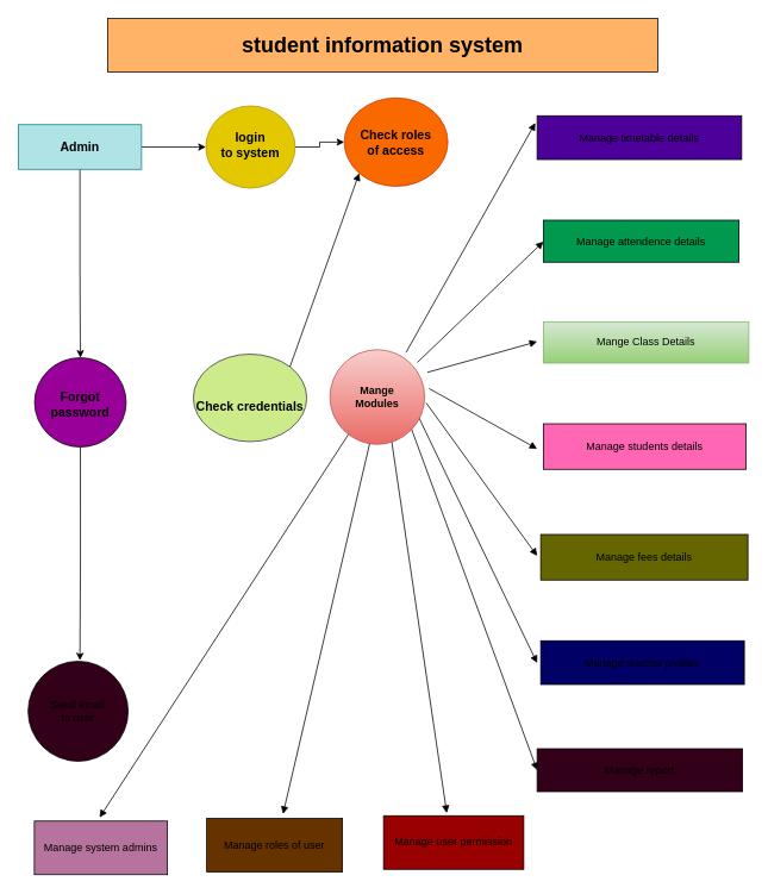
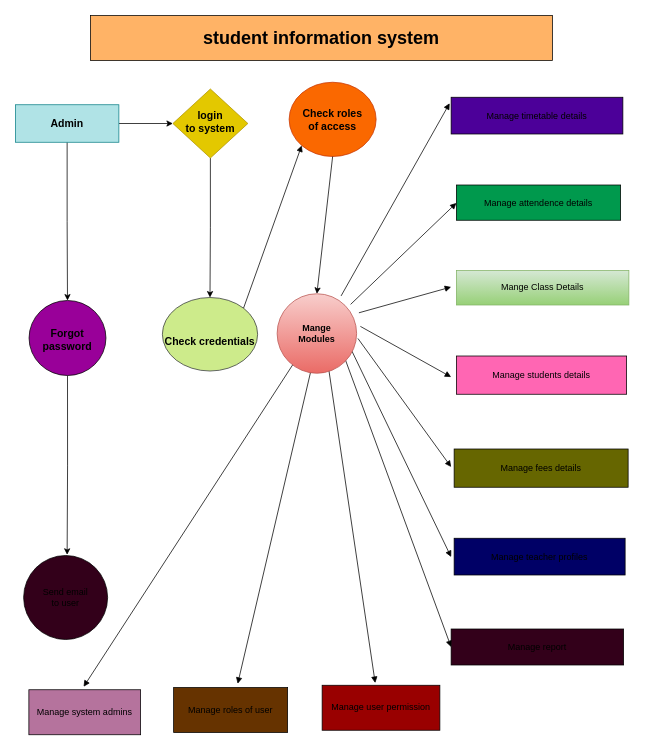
  <mxCell id="0" />
  <mxCell id="1" parent="0" />
  <mxCell id="2" value="" style="edgeStyle=orthogonalEdgeStyle;rounded=0;orthogonalLoop=1;jettySize=auto;html=1;verticalAlign=bottom;" parent="1" source="4" target="6" edge="1"><mxGeometry relative="1" as="geometry" /></mxCell>
  <mxCell id="3" style="edgeStyle=orthogonalEdgeStyle;rounded=0;orthogonalLoop=1;jettySize=auto;html=1;" parent="1" source="4" target="9" edge="1"><mxGeometry relative="1" as="geometry" /></mxCell>
  <mxCell id="4" value="&lt;h3&gt;Admin&lt;/h3&gt;" style="whiteSpace=wrap;html=1;fillColor=#b0e3e6;verticalAlign=bottom;strokeColor=#0e8088;" parent="1" vertex="1"><mxGeometry x="20" y="139" width="138" height="50" as="geometry" /></mxCell>
- <mxCell id="5" value="" style="edgeStyle=orthogonalEdgeStyle;rounded=0;orthogonalLoop=1;jettySize=auto;html=1;verticalAlign=bottom;" parent="1" source="6" target="10" edge="1"><mxGeometry relative="1" as="geometry" /></mxCell>
- <mxCell id="6" value="&lt;h3&gt;login to&lt;span style=&quot;background-color: transparent; color: light-dark(rgb(0, 0, 0), rgb(255, 255, 255));&quot;&gt;&amp;nbsp;system&lt;/span&gt;&lt;/h3&gt;&lt;div&gt;&lt;span style=&quot;background-color: transparent; color: light-dark(rgb(0, 0, 0), rgb(255, 255, 255));&quot;&gt;&lt;br&gt;&lt;/span&gt;&lt;/div&gt;" style="ellipse;whiteSpace=wrap;html=1;fillColor=#e3c800;verticalAlign=bottom;fontColor=#000000;strokeColor=#B09500;" parent="1" vertex="1"><mxGeometry x="230" y="118" width="100" height="92" as="geometry" /></mxCell>
+ <mxCell id="5" value="" style="edgeStyle=orthogonalEdgeStyle;rounded=0;orthogonalLoop=1;jettySize=auto;html=1;verticalAlign=bottom;" parent="1" source="6" target="7" edge="1"><mxGeometry relative="1" as="geometry" /></mxCell>
+ <mxCell id="6" value="&lt;h3&gt;login to&lt;span style=&quot;background-color: transparent; color: light-dark(rgb(0, 0, 0), rgb(255, 255, 255));&quot;&gt;&amp;nbsp;system&lt;/span&gt;&lt;/h3&gt;&lt;div&gt;&lt;span style=&quot;background-color: transparent; color: light-dark(rgb(0, 0, 0), rgb(255, 255, 255));&quot;&gt;&lt;br&gt;&lt;/span&gt;&lt;/div&gt;" style="rhombus;whiteSpace=wrap;html=1;fillColor=#e3c800;verticalAlign=bottom;fontColor=#000000;strokeColor=#B09500;" parent="1" vertex="1"><mxGeometry x="230" y="118" width="100" height="92" as="geometry" /></mxCell>
  <mxCell id="7" value="&lt;h3&gt;Check credentials&lt;/h3&gt;&lt;div&gt;&lt;br&gt;&lt;/div&gt;" style="ellipse;whiteSpace=wrap;html=1;fillColor=#cdeb8b;verticalAlign=bottom;strokeColor=#36393d;" parent="1" vertex="1"><mxGeometry x="216" y="396" width="127" height="98" as="geometry" /></mxCell>
  <mxCell id="8" value="" style="edgeStyle=orthogonalEdgeStyle;rounded=0;orthogonalLoop=1;jettySize=auto;html=1;verticalAlign=bottom;" parent="1" source="9" edge="1"><mxGeometry relative="1" as="geometry"><mxPoint x="89" y="739" as="targetPoint" /></mxGeometry></mxCell>
  <mxCell id="9" value="&lt;h3&gt;Forgot password&lt;/h3&gt;&lt;div&gt;&lt;br&gt;&lt;/div&gt;" style="ellipse;whiteSpace=wrap;html=1;fillColor=#990099;verticalAlign=bottom;" parent="1" vertex="1"><mxGeometry x="38.25" y="400" width="102.5" height="100" as="geometry" /></mxCell>
  <mxCell id="10" value="&lt;h3&gt;&lt;span style=&quot;background-color: transparent; color: light-dark(rgb(0, 0, 0), rgb(255, 255, 255));&quot;&gt;Check roles of&lt;/span&gt;&lt;span style=&quot;background-color: transparent; color: light-dark(rgb(0, 0, 0), rgb(255, 255, 255));&quot;&gt;&amp;nbsp;access&lt;/span&gt;&lt;/h3&gt;" style="ellipse;whiteSpace=wrap;html=1;fillColor=#fa6800;fontColor=#000000;strokeColor=#C73500;" parent="1" vertex="1"><mxGeometry x="385" y="109" width="116" height="99" as="geometry" /></mxCell>
  <mxCell id="11" value="dispatch" style="verticalAlign=bottom;endArrow=block;curved=0;rounded=0;exitX=0.711;exitY=0.011;exitDx=0;exitDy=0;exitPerimeter=0;fontColor=none;noLabel=1;" parent="1" edge="1"><mxGeometry width="80" relative="1" as="geometry"><mxPoint x="454.279" y="393.913" as="sourcePoint" /><mxPoint x="599" y="137" as="targetPoint" /></mxGeometry></mxCell>
  <mxCell id="12" value="dispatch" style="html=1;verticalAlign=bottom;endArrow=block;curved=0;rounded=0;entryX=0;entryY=0.5;entryDx=0;entryDy=0;exitX=0.978;exitY=0.282;exitDx=0;exitDy=0;fontColor=none;noLabel=1;exitPerimeter=0;" parent="1" edge="1"><mxGeometry width="80" relative="1" as="geometry"><mxPoint x="478.042" y="416.406" as="sourcePoint" /><mxPoint x="601" y="382" as="targetPoint" /></mxGeometry></mxCell>
  <mxCell id="13" value="dispatch" style="html=1;verticalAlign=bottom;endArrow=block;curved=0;rounded=0;exitX=1;exitY=0;exitDx=0;exitDy=0;entryX=0;entryY=0.5;entryDx=0;entryDy=0;fontColor=none;noLabel=1;" parent="1" edge="1"><mxGeometry width="80" relative="1" as="geometry"><mxPoint x="466.979" y="405.167" as="sourcePoint" /><mxPoint x="608" y="270" as="targetPoint" /></mxGeometry></mxCell>
  <mxCell id="14" value="dispatch" style="html=1;verticalAlign=bottom;endArrow=block;curved=0;rounded=0;entryX=0;entryY=0.5;entryDx=0;entryDy=0;exitX=1;exitY=0.5;exitDx=0;exitDy=0;fontColor=none;noLabel=1;" parent="1" edge="1"><mxGeometry width="80" relative="1" as="geometry"><mxPoint x="480" y="434.5" as="sourcePoint" /><mxPoint x="601" y="502" as="targetPoint" /></mxGeometry></mxCell>
  <mxCell id="15" value="dispatch" style="html=1;verticalAlign=bottom;endArrow=block;curved=0;rounded=0;entryX=0;entryY=0.5;entryDx=0;entryDy=0;exitX=0.963;exitY=0.694;exitDx=0;exitDy=0;exitPerimeter=0;fontColor=none;noLabel=1;" parent="1" edge="1"><mxGeometry width="80" relative="1" as="geometry"><mxPoint x="476.707" y="450.602" as="sourcePoint" /><mxPoint x="601" y="622" as="targetPoint" /></mxGeometry></mxCell>
  <mxCell id="16" value="dispatch" style="html=1;verticalAlign=bottom;endArrow=block;curved=0;rounded=0;entryX=0;entryY=0.5;entryDx=0;entryDy=0;exitX=1;exitY=1;exitDx=0;exitDy=0;fontColor=none;noLabel=1;" parent="1" edge="1"><mxGeometry width="80" relative="1" as="geometry"><mxPoint x="466.979" y="463.833" as="sourcePoint" /><mxPoint x="601" y="742" as="targetPoint" /></mxGeometry></mxCell>
  <mxCell id="17" value="dispatch" style="html=1;verticalAlign=bottom;endArrow=block;curved=0;rounded=0;exitX=0.738;exitY=0.928;exitDx=0;exitDy=0;exitPerimeter=0;entryX=0;entryY=0.5;entryDx=0;entryDy=0;fontColor=none;noLabel=1;" parent="1" edge="1"><mxGeometry width="80" relative="1" as="geometry"><mxPoint x="456.682" y="470.024" as="sourcePoint" /><mxPoint x="601" y="862" as="targetPoint" /></mxGeometry></mxCell>
  <mxCell id="18" value="dispatch" style="html=1;verticalAlign=bottom;endArrow=block;curved=0;rounded=0;exitX=0.5;exitY=1;exitDx=0;exitDy=0;fontColor=none;noLabel=1;" parent="1" edge="1"><mxGeometry width="80" relative="1" as="geometry"><mxPoint x="435.5" y="476" as="sourcePoint" /><mxPoint x="499.779" y="910" as="targetPoint" /></mxGeometry></mxCell>
  <mxCell id="19" value="dispatch" style="html=1;verticalAlign=bottom;endArrow=block;curved=0;rounded=0;exitX=0.303;exitY=1.01;exitDx=0;exitDy=0;exitPerimeter=0;fontColor=none;noLabel=1;" parent="1" edge="1"><mxGeometry width="80" relative="1" as="geometry"><mxPoint x="417.967" y="476.83" as="sourcePoint" /><mxPoint x="316.431" y="911" as="targetPoint" /></mxGeometry></mxCell>
  <mxCell id="20" value="dispatch" style="html=1;verticalAlign=bottom;endArrow=block;curved=0;rounded=0;exitX=0;exitY=1;exitDx=0;exitDy=0;entryX=0.5;entryY=0;entryDx=0;entryDy=0;fontColor=none;noLabel=1;fontSize=20;" parent="1" edge="1"><mxGeometry width="80" relative="1" as="geometry"><mxPoint x="404.021" y="463.833" as="sourcePoint" /><mxPoint x="111" y="915" as="targetPoint" /></mxGeometry></mxCell>
  <mxCell id="21" value="dispatch" style="html=1;verticalAlign=bottom;endArrow=block;curved=0;rounded=0;exitX=1;exitY=0;exitDx=0;exitDy=0;entryX=0;entryY=1;entryDx=0;entryDy=0;fontColor=none;noLabel=1;" parent="1" source="7" target="10" edge="1"><mxGeometry width="80" relative="1" as="geometry"><mxPoint x="309" y="326" as="sourcePoint" /><mxPoint x="389" y="326" as="targetPoint" /></mxGeometry></mxCell>
  <mxCell id="22" value="&lt;h1&gt;student information system&lt;/h1&gt;" style="whiteSpace=wrap;html=1;fillColor=#FFB366;" parent="1" vertex="1"><mxGeometry x="120" y="20" width="616" height="60" as="geometry" /></mxCell>
  <mxCell id="23" value="&lt;b&gt;Mange&lt;/b&gt;&lt;div&gt;&lt;b&gt;Modules&lt;/b&gt;&lt;/div&gt;" style="ellipse;whiteSpace=wrap;html=1;aspect=fixed;fillColor=#f8cecc;strokeColor=#b85450;gradientColor=#ea6b66;align=center;" parent="1" vertex="1"><mxGeometry x="369" y="391" width="106" height="106" as="geometry" /></mxCell>
+ <mxCell id="24" value="" style="endArrow=classic;html=1;rounded=0;exitX=0.5;exitY=1;exitDx=0;exitDy=0;entryX=0.5;entryY=0;entryDx=0;entryDy=0;" parent="1" source="10" target="23" edge="1"><mxGeometry width="50" height="50" relative="1" as="geometry"><mxPoint x="399" y="302" as="sourcePoint" /><mxPoint x="449" y="252" as="targetPoint" /></mxGeometry></mxCell>
  <mxCell id="25" value="Mange Class Details" style="rounded=0;whiteSpace=wrap;html=1;fillColor=#d5e8d4;strokeColor=#82b366;gradientColor=#97d077;" parent="1" vertex="1"><mxGeometry x="608" y="360" width="230" height="46" as="geometry" /></mxCell>
  <mxCell id="26" value="Manage students details" style="rounded=0;whiteSpace=wrap;html=1;fillColor=#FF66B3;" parent="1" vertex="1"><mxGeometry x="608" y="474" width="227" height="51" as="geometry" /></mxCell>
  <mxCell id="27" value="Manage fees details" style="rounded=0;whiteSpace=wrap;html=1;fillColor=#666600;" parent="1" vertex="1"><mxGeometry x="605" y="598" width="232" height="51" as="geometry" /></mxCell>
  <mxCell id="28" value="Manage teacher profiles" style="rounded=0;whiteSpace=wrap;html=1;fillColor=#000066;" parent="1" vertex="1"><mxGeometry x="605" y="717" width="228" height="49" as="geometry" /></mxCell>
  <mxCell id="29" value="Manage report" style="rounded=0;whiteSpace=wrap;html=1;fillColor=#33001A;" parent="1" vertex="1"><mxGeometry x="601" y="838" width="230" height="48" as="geometry" /></mxCell>
  <mxCell id="30" value="Manage timetable details" style="rounded=0;whiteSpace=wrap;html=1;fillColor=#4C0099;" parent="1" vertex="1"><mxGeometry x="601" y="129" width="229" height="49" as="geometry" /></mxCell>
  <mxCell id="31" value="Manage attendence details" style="rounded=0;whiteSpace=wrap;html=1;fillColor=#00994D;" parent="1" vertex="1"><mxGeometry x="608" y="246" width="219" height="47" as="geometry" /></mxCell>
  <mxCell id="32" value="Send email&lt;div&gt;to user&lt;/div&gt;" style="ellipse;whiteSpace=wrap;html=1;aspect=fixed;fillColor=#33001A;" parent="1" vertex="1"><mxGeometry x="31" y="740" width="112" height="112" as="geometry" /></mxCell>
  <mxCell id="33" value="Manage system admins" style="rounded=0;whiteSpace=wrap;html=1;fillColor=#B5739D;" parent="1" vertex="1"><mxGeometry x="38" y="919" width="149" height="60" as="geometry" /></mxCell>
  <mxCell id="34" value="Manage roles of user" style="rounded=0;whiteSpace=wrap;html=1;fillColor=#663300;" parent="1" vertex="1"><mxGeometry x="231" y="916" width="152" height="60" as="geometry" /></mxCell>
  <mxCell id="35" value="Manage user permission" style="rounded=0;whiteSpace=wrap;html=1;fillColor=#990000;" parent="1" vertex="1"><mxGeometry x="429" y="913" width="157" height="60" as="geometry" /></mxCell>
